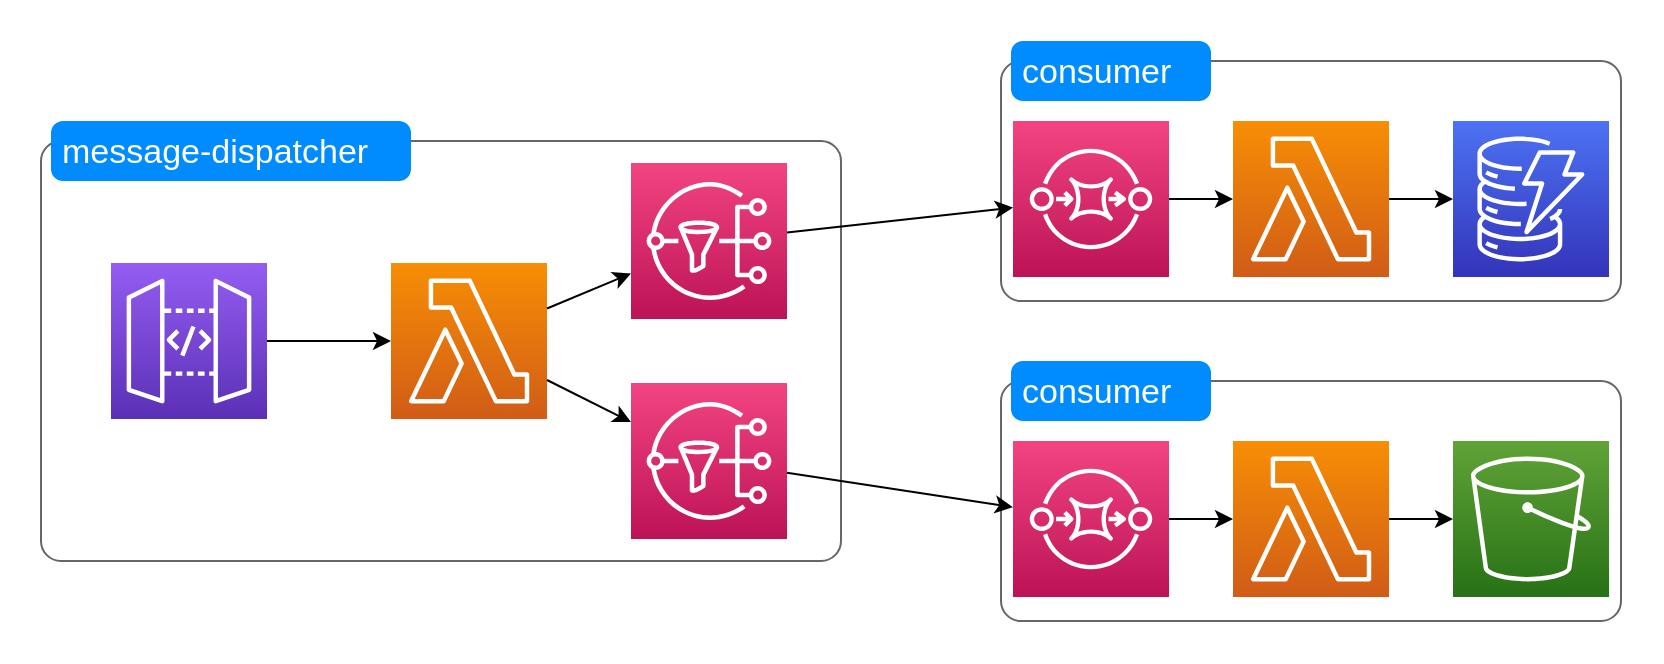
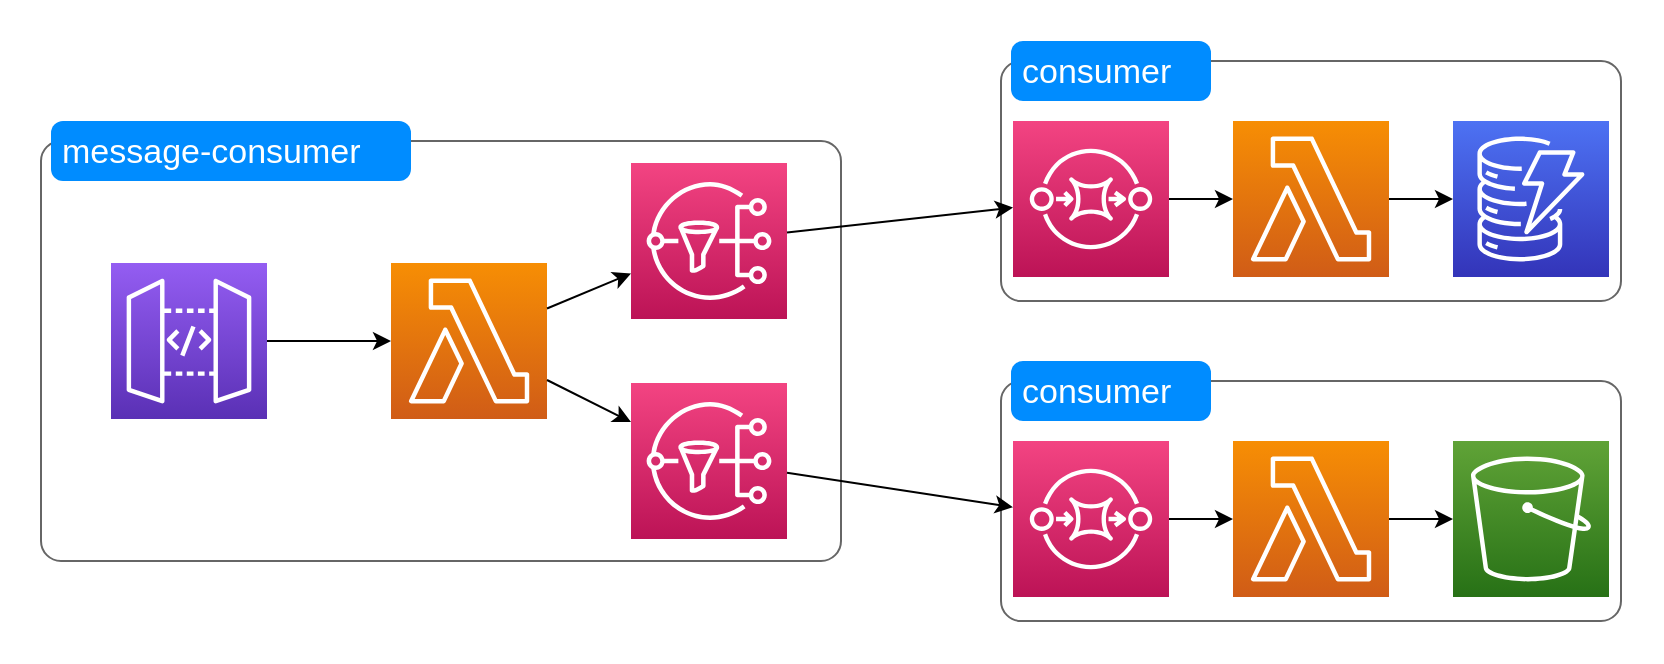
  <mxCell id="0" />
  <mxCell id="1" parent="0" />
  <mxCell id="2" value="" style="shape=mxgraph.mockup.containers.marginRect;rectMarginTop=10;strokeColor=#666666;strokeWidth=1;dashed=0;rounded=1;arcSize=5;recursiveResize=0;" vertex="1" parent="1"><mxGeometry x="20" y="60" width="400" height="220" as="geometry" /></mxCell>
- <mxCell id="3" value="message-dispatcher" style="shape=rect;strokeColor=none;fillColor=#008cff;strokeWidth=1;dashed=0;rounded=1;arcSize=20;fontColor=#ffffff;fontSize=17;spacing=2;spacingTop=-2;align=left;autosize=1;spacingLeft=4;resizeWidth=0;resizeHeight=0;perimeter=none;" vertex="1" parent="2"><mxGeometry x="5" width="180" height="30" as="geometry" /></mxCell>
+ <mxCell id="3" value="message-consumer" style="shape=rect;strokeColor=none;fillColor=#008cff;strokeWidth=1;dashed=0;rounded=1;arcSize=20;fontColor=#ffffff;fontSize=17;spacing=2;spacingTop=-2;align=left;autosize=1;spacingLeft=4;resizeWidth=0;resizeHeight=0;perimeter=none;" vertex="1" parent="2"><mxGeometry x="5" width="180" height="30" as="geometry" /></mxCell>
  <mxCell id="4" value="" style="outlineConnect=0;fontColor=#232F3E;gradientColor=#F78E04;gradientDirection=north;fillColor=#D05C17;strokeColor=#ffffff;dashed=0;verticalLabelPosition=bottom;verticalAlign=top;align=center;html=1;fontSize=12;fontStyle=0;aspect=fixed;shape=mxgraph.aws4.resourceIcon;resIcon=mxgraph.aws4.lambda;" vertex="1" parent="2"><mxGeometry x="175" y="71" width="78" height="78" as="geometry" /></mxCell>
  <mxCell id="5" value="" style="outlineConnect=0;fontColor=#232F3E;gradientColor=#945DF2;gradientDirection=north;fillColor=#5A30B5;strokeColor=#ffffff;dashed=0;verticalLabelPosition=bottom;verticalAlign=top;align=center;html=1;fontSize=12;fontStyle=0;aspect=fixed;shape=mxgraph.aws4.resourceIcon;resIcon=mxgraph.aws4.api_gateway;" vertex="1" parent="1"><mxGeometry x="55" y="131" width="78" height="78" as="geometry" /></mxCell>
  <mxCell id="6" value="" style="outlineConnect=0;fontColor=#232F3E;gradientColor=#F34482;gradientDirection=north;fillColor=#BC1356;strokeColor=#ffffff;dashed=0;verticalLabelPosition=bottom;verticalAlign=top;align=center;html=1;fontSize=12;fontStyle=0;aspect=fixed;shape=mxgraph.aws4.resourceIcon;resIcon=mxgraph.aws4.sns;" vertex="1" parent="1"><mxGeometry x="315" y="81" width="78" height="78" as="geometry" /></mxCell>
  <mxCell id="7" value="" style="outlineConnect=0;fontColor=#232F3E;gradientColor=#F34482;gradientDirection=north;fillColor=#BC1356;strokeColor=#ffffff;dashed=0;verticalLabelPosition=bottom;verticalAlign=top;align=center;html=1;fontSize=12;fontStyle=0;aspect=fixed;shape=mxgraph.aws4.resourceIcon;resIcon=mxgraph.aws4.sns;" vertex="1" parent="1"><mxGeometry x="315" y="191" width="78" height="78" as="geometry" /></mxCell>
  <mxCell id="8" value="" style="shape=mxgraph.mockup.containers.marginRect;rectMarginTop=10;strokeColor=#666666;strokeWidth=1;dashed=0;rounded=1;arcSize=5;recursiveResize=0;" vertex="1" parent="1"><mxGeometry x="500" y="20" width="310" height="130" as="geometry" /></mxCell>
  <mxCell id="9" value="consumer" style="shape=rect;strokeColor=none;fillColor=#008cff;strokeWidth=1;dashed=0;rounded=1;arcSize=20;fontColor=#ffffff;fontSize=17;spacing=2;spacingTop=-2;align=left;autosize=1;spacingLeft=4;resizeWidth=0;resizeHeight=0;perimeter=none;" vertex="1" parent="8"><mxGeometry x="5" width="100" height="30" as="geometry" /></mxCell>
  <mxCell id="10" value="" style="outlineConnect=0;fontColor=#232F3E;gradientColor=#F34482;gradientDirection=north;fillColor=#BC1356;strokeColor=#ffffff;dashed=0;verticalLabelPosition=bottom;verticalAlign=top;align=center;html=1;fontSize=12;fontStyle=0;aspect=fixed;shape=mxgraph.aws4.resourceIcon;resIcon=mxgraph.aws4.sqs;" vertex="1" parent="8"><mxGeometry x="6" y="40" width="78" height="78" as="geometry" /></mxCell>
  <mxCell id="11" value="" style="outlineConnect=0;fontColor=#232F3E;gradientColor=#F78E04;gradientDirection=north;fillColor=#D05C17;strokeColor=#ffffff;dashed=0;verticalLabelPosition=bottom;verticalAlign=top;align=center;html=1;fontSize=12;fontStyle=0;aspect=fixed;shape=mxgraph.aws4.resourceIcon;resIcon=mxgraph.aws4.lambda;" vertex="1" parent="8"><mxGeometry x="116" y="40" width="78" height="78" as="geometry" /></mxCell>
  <mxCell id="12" value="" style="outlineConnect=0;fontColor=#232F3E;gradientColor=#4D72F3;gradientDirection=north;fillColor=#3334B9;strokeColor=#ffffff;dashed=0;verticalLabelPosition=bottom;verticalAlign=top;align=center;html=1;fontSize=12;fontStyle=0;aspect=fixed;shape=mxgraph.aws4.resourceIcon;resIcon=mxgraph.aws4.dynamodb;" vertex="1" parent="8"><mxGeometry x="226" y="40" width="78" height="78" as="geometry" /></mxCell>
  <mxCell id="13" value="" style="endArrow=classic;html=1;" edge="1" parent="8" source="10" target="11"><mxGeometry width="50" height="50" relative="1" as="geometry"><mxPoint x="-97" y="105.712" as="sourcePoint" /><mxPoint x="16" y="93.288" as="targetPoint" /></mxGeometry></mxCell>
  <mxCell id="14" value="" style="endArrow=classic;html=1;" edge="1" parent="8" source="11" target="12"><mxGeometry width="50" height="50" relative="1" as="geometry"><mxPoint x="204" y="249" as="sourcePoint" /><mxPoint x="236" y="249" as="targetPoint" /></mxGeometry></mxCell>
  <mxCell id="15" value="" style="shape=mxgraph.mockup.containers.marginRect;rectMarginTop=10;strokeColor=#666666;strokeWidth=1;dashed=0;rounded=1;arcSize=5;recursiveResize=0;" vertex="1" parent="1"><mxGeometry x="500" y="180" width="310" height="130" as="geometry" /></mxCell>
  <mxCell id="16" value="consumer" style="shape=rect;strokeColor=none;fillColor=#008cff;strokeWidth=1;dashed=0;rounded=1;arcSize=20;fontColor=#ffffff;fontSize=17;spacing=2;spacingTop=-2;align=left;autosize=1;spacingLeft=4;resizeWidth=0;resizeHeight=0;perimeter=none;" vertex="1" parent="15"><mxGeometry x="5" width="100" height="30" as="geometry" /></mxCell>
  <mxCell id="17" value="" style="outlineConnect=0;fontColor=#232F3E;gradientColor=#F34482;gradientDirection=north;fillColor=#BC1356;strokeColor=#ffffff;dashed=0;verticalLabelPosition=bottom;verticalAlign=top;align=center;html=1;fontSize=12;fontStyle=0;aspect=fixed;shape=mxgraph.aws4.resourceIcon;resIcon=mxgraph.aws4.sqs;" vertex="1" parent="15"><mxGeometry x="6" y="40" width="78" height="78" as="geometry" /></mxCell>
  <mxCell id="18" value="" style="outlineConnect=0;fontColor=#232F3E;gradientColor=#F78E04;gradientDirection=north;fillColor=#D05C17;strokeColor=#ffffff;dashed=0;verticalLabelPosition=bottom;verticalAlign=top;align=center;html=1;fontSize=12;fontStyle=0;aspect=fixed;shape=mxgraph.aws4.resourceIcon;resIcon=mxgraph.aws4.lambda;" vertex="1" parent="15"><mxGeometry x="116" y="40" width="78" height="78" as="geometry" /></mxCell>
  <mxCell id="19" value="" style="outlineConnect=0;fontColor=#232F3E;gradientColor=#60A337;gradientDirection=north;fillColor=#277116;strokeColor=#ffffff;dashed=0;verticalLabelPosition=bottom;verticalAlign=top;align=center;html=1;fontSize=12;fontStyle=0;aspect=fixed;shape=mxgraph.aws4.resourceIcon;resIcon=mxgraph.aws4.s3;" vertex="1" parent="15"><mxGeometry x="226" y="40" width="78" height="78" as="geometry" /></mxCell>
  <mxCell id="20" value="" style="endArrow=classic;html=1;" edge="1" parent="15" source="17" target="18"><mxGeometry width="50" height="50" relative="1" as="geometry"><mxPoint x="94" y="-71" as="sourcePoint" /><mxPoint x="126" y="-71" as="targetPoint" /></mxGeometry></mxCell>
  <mxCell id="21" value="" style="endArrow=classic;html=1;" edge="1" parent="15" source="18" target="19"><mxGeometry width="50" height="50" relative="1" as="geometry"><mxPoint x="94" y="89" as="sourcePoint" /><mxPoint x="126" y="89" as="targetPoint" /></mxGeometry></mxCell>
  <mxCell id="22" value="" style="endArrow=classic;html=1;" edge="1" parent="1" source="6" target="10"><mxGeometry width="50" height="50" relative="1" as="geometry"><mxPoint x="320" y="0" as="sourcePoint" /><mxPoint x="450" y="40" as="targetPoint" /></mxGeometry></mxCell>
  <mxCell id="23" value="" style="endArrow=classic;html=1;" edge="1" parent="1" source="7" target="17"><mxGeometry width="50" height="50" relative="1" as="geometry"><mxPoint x="388" y="117.917" as="sourcePoint" /><mxPoint x="516" y="111.083" as="targetPoint" /></mxGeometry></mxCell>
  <mxCell id="24" value="" style="endArrow=classic;html=1;" edge="1" parent="1" source="4" target="6"><mxGeometry width="50" height="50" relative="1" as="geometry"><mxPoint x="285" y="40" as="sourcePoint" /><mxPoint x="335" y="-10" as="targetPoint" /></mxGeometry></mxCell>
  <mxCell id="25" value="" style="endArrow=classic;html=1;" edge="1" parent="1" source="4" target="7"><mxGeometry width="50" height="50" relative="1" as="geometry"><mxPoint x="283" y="163.75" as="sourcePoint" /><mxPoint x="325" y="146.25" as="targetPoint" /></mxGeometry></mxCell>
  <mxCell id="26" value="" style="endArrow=classic;html=1;" edge="1" parent="1" source="5" target="4"><mxGeometry width="50" height="50" relative="1" as="geometry"><mxPoint x="403" y="245.921" as="sourcePoint" /><mxPoint x="516" y="263.079" as="targetPoint" /></mxGeometry></mxCell>
